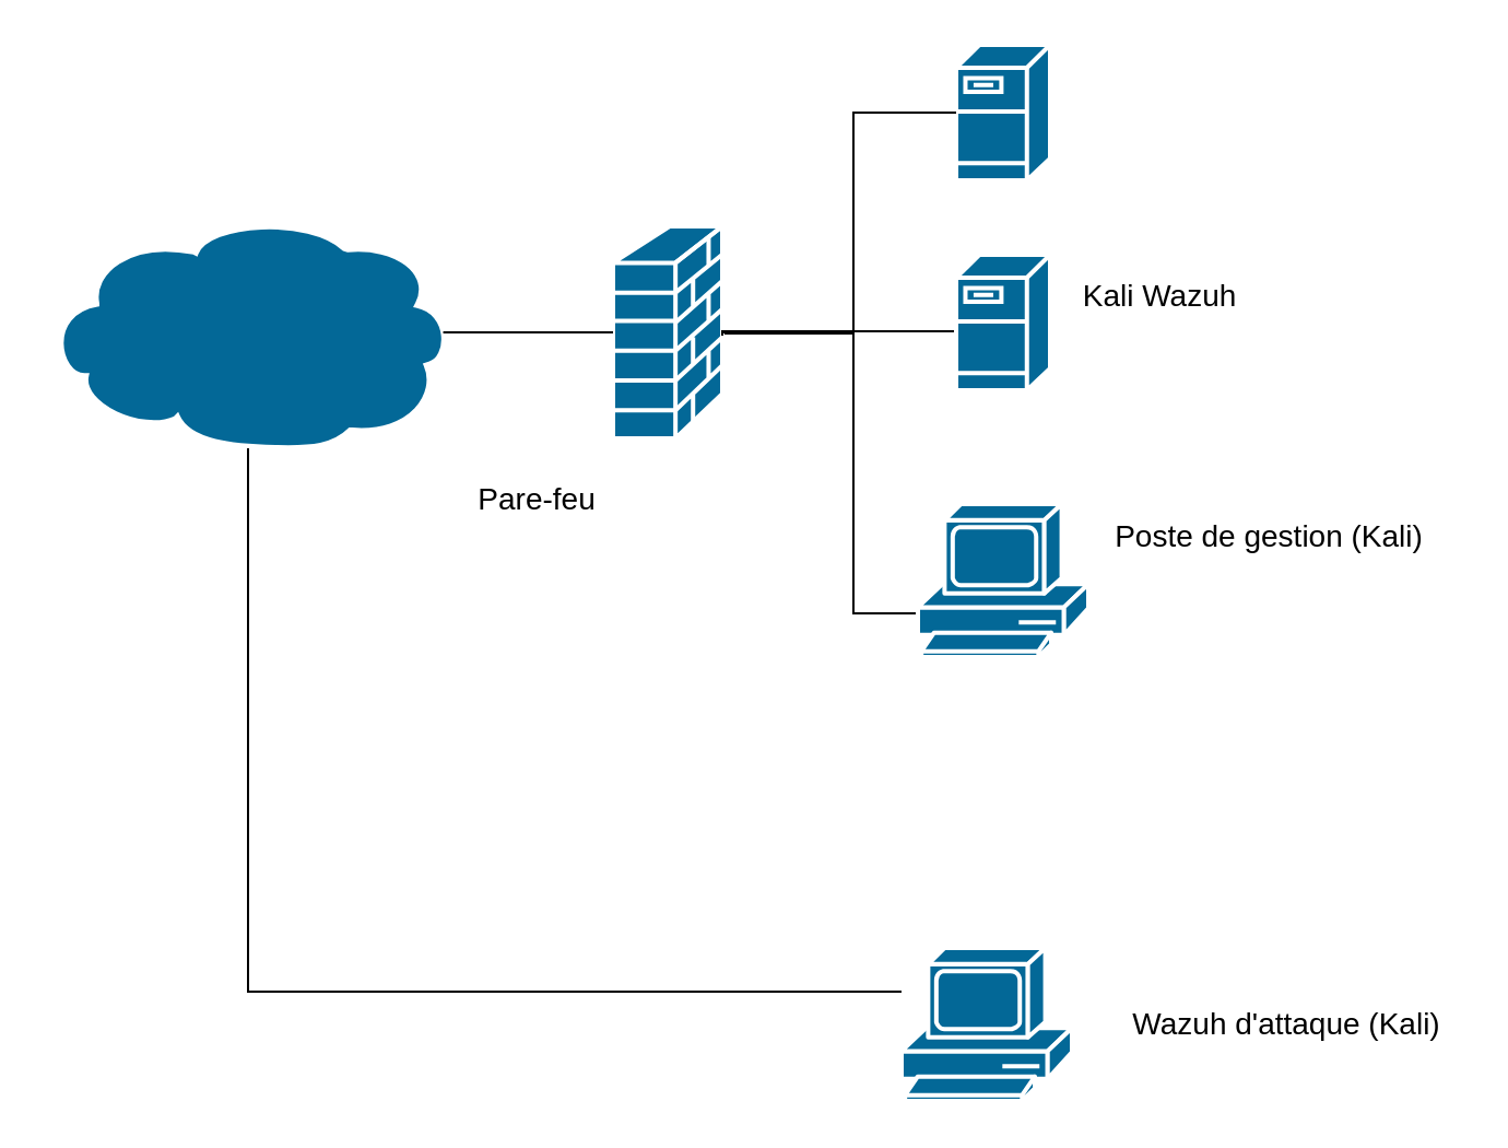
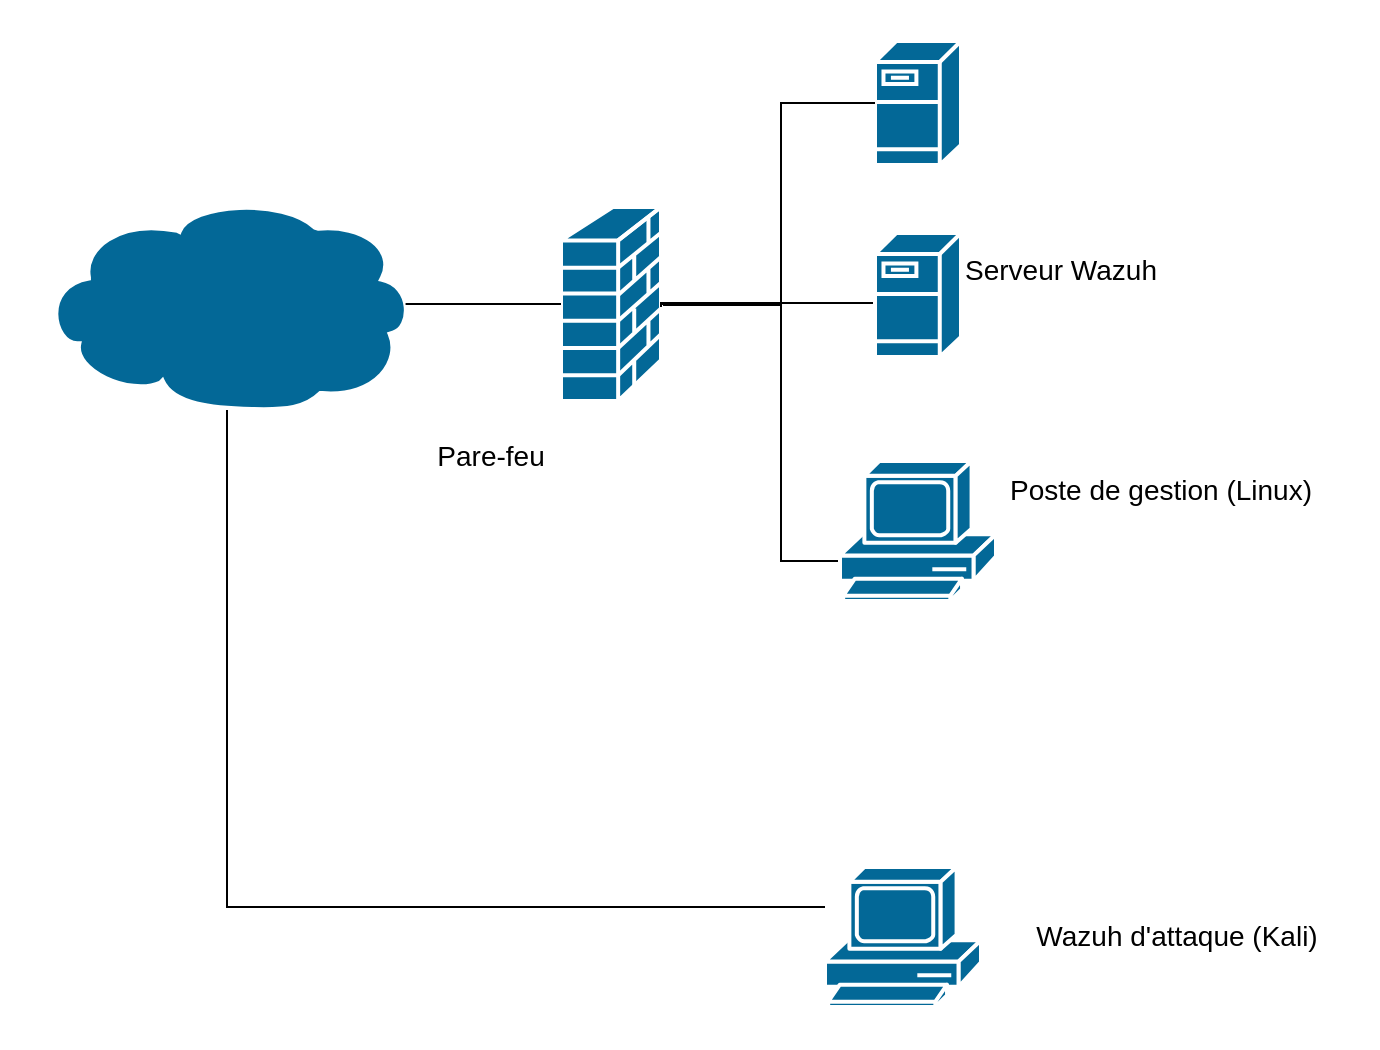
  <mxCell id="0" />
  <mxCell id="1" parent="0" />
  <mxCell id="2" value="" style="edgeStyle=orthogonalEdgeStyle;rounded=0;orthogonalLoop=1;jettySize=auto;html=1;endArrow=none;endFill=0;strokeColor=#000000;" parent="1" target="3" edge="1"><mxGeometry relative="1" as="geometry"><mxPoint x="425" y="280" as="sourcePoint" /><mxPoint x="330" y="153" as="targetPoint" /><Array as="points"><mxPoint x="390" y="280" /><mxPoint x="390" y="152" /></Array></mxGeometry></mxCell>
  <mxCell id="3" value="" style="shape=mxgraph.cisco.security.firewall;sketch=0;html=1;pointerEvents=1;dashed=0;fillColor=#036897;strokeColor=#ffffff;strokeWidth=2;verticalLabelPosition=bottom;verticalAlign=top;align=center;outlineConnect=0;" parent="1" vertex="1"><mxGeometry x="280" y="103" width="50" height="97" as="geometry" /></mxCell>
  <mxCell id="4" value="" style="edgeStyle=orthogonalEdgeStyle;rounded=0;orthogonalLoop=1;jettySize=auto;html=1;endArrow=none;endFill=0;strokeColor=#000000;" parent="1" edge="1"><mxGeometry relative="1" as="geometry"><mxPoint x="437" y="151" as="sourcePoint" /><mxPoint x="330" y="153" as="targetPoint" /><Array as="points"><mxPoint x="330" y="151" /></Array></mxGeometry></mxCell>
  <mxCell id="5" value="" style="shape=mxgraph.cisco.servers.fileserver;sketch=0;html=1;pointerEvents=1;dashed=0;fillColor=#036897;strokeColor=#ffffff;strokeWidth=2;verticalLabelPosition=bottom;verticalAlign=top;align=center;outlineConnect=0;" parent="1" vertex="1"><mxGeometry x="437" y="20" width="43" height="62" as="geometry" /></mxCell>
  <mxCell id="6" value="" style="shape=mxgraph.cisco.servers.fileserver;sketch=0;html=1;pointerEvents=1;dashed=0;fillColor=#036897;strokeColor=#ffffff;strokeWidth=2;verticalLabelPosition=bottom;verticalAlign=top;align=center;outlineConnect=0;" parent="1" vertex="1"><mxGeometry x="437" y="116" width="43" height="62" as="geometry" /></mxCell>
  <mxCell id="7" value="" style="shape=mxgraph.cisco.computers_and_peripherals.pc;sketch=0;html=1;pointerEvents=1;dashed=0;fillColor=#036897;strokeColor=#ffffff;strokeWidth=2;verticalLabelPosition=bottom;verticalAlign=top;align=center;outlineConnect=0;" parent="1" vertex="1"><mxGeometry x="419.5" y="230" width="78" height="70" as="geometry" /></mxCell>
  <mxCell id="8" value="" style="shape=mxgraph.cisco.storage.cloud;sketch=0;html=1;pointerEvents=1;fillColor=#036897;strokeColor=#ffffff;strokeWidth=2;verticalLabelPosition=bottom;verticalAlign=top;align=center;outlineConnect=0;" parent="1" vertex="1"><mxGeometry x="20" y="98.5" width="186" height="106" as="geometry" /></mxCell>
  <mxCell id="9" value="" style="edgeStyle=orthogonalEdgeStyle;rounded=0;orthogonalLoop=1;jettySize=auto;html=1;endArrow=none;endFill=0;strokeColor=#000000;entryX=1;entryY=0.5;entryDx=0;entryDy=0;entryPerimeter=0;" parent="1" source="5" target="3" edge="1"><mxGeometry relative="1" as="geometry"><mxPoint x="330" y="185" as="targetPoint" /><Array as="points"><mxPoint x="390" y="51" /><mxPoint x="390" y="152" /></Array></mxGeometry></mxCell>
  <mxCell id="10" value="" style="edgeStyle=orthogonalEdgeStyle;rounded=0;orthogonalLoop=1;jettySize=auto;html=1;endArrow=none;endFill=0;exitX=0;exitY=0.5;exitDx=0;exitDy=0;exitPerimeter=0;entryX=0.98;entryY=0.5;entryDx=0;entryDy=0;entryPerimeter=0;strokeColor=#000000;" parent="1" source="3" target="8" edge="1"><mxGeometry relative="1" as="geometry"><mxPoint x="265" y="353" as="sourcePoint" /><mxPoint x="220" y="153" as="targetPoint" /><Array as="points"><mxPoint x="230" y="152" /><mxPoint x="230" y="152" /></Array></mxGeometry></mxCell>
  <mxCell id="11" value="&lt;font color=&quot;#000000&quot; style=&quot;font-size: 14px;&quot;&gt;Pare-feu&lt;/font&gt;" style="text;html=1;align=center;verticalAlign=middle;resizable=0;points=[];autosize=1;strokeColor=none;fillColor=none;" parent="1" vertex="1"><mxGeometry x="205" y="213" width="80" height="30" as="geometry" /></mxCell>
- <mxCell id="12" value="&lt;font color=&quot;#000000&quot; style=&quot;font-size: 14px;&quot;&gt;Kali Wazuh&lt;/font&gt;" style="text;html=1;align=center;verticalAlign=middle;resizable=0;points=[];autosize=1;" parent="1" vertex="1"><mxGeometry x="470" y="120" width="120" height="30" as="geometry" /></mxCell>
- <mxCell id="13" value="&lt;font color=&quot;#000000&quot; style=&quot;font-size: 14px;&quot;&gt;Poste de gestion (Kali)&lt;/font&gt;" style="text;html=1;align=center;verticalAlign=middle;resizable=0;points=[];autosize=1;strokeColor=none;fillColor=none;" parent="1" vertex="1"><mxGeometry x="495" y="230" width="170" height="30" as="geometry" /></mxCell>
+ <mxCell id="12" value="&lt;font color=&quot;#000000&quot; style=&quot;font-size: 14px;&quot;&gt;Serveur Wazuh&lt;/font&gt;" style="text;html=1;align=center;verticalAlign=middle;resizable=0;points=[];autosize=1;" parent="1" vertex="1"><mxGeometry x="470" y="120" width="120" height="30" as="geometry" /></mxCell>
+ <mxCell id="13" value="&lt;font color=&quot;#000000&quot; style=&quot;font-size: 14px;&quot;&gt;Poste de gestion (Linux)&lt;/font&gt;" style="text;html=1;align=center;verticalAlign=middle;resizable=0;points=[];autosize=1;strokeColor=none;fillColor=none;" parent="1" vertex="1"><mxGeometry x="495" y="230" width="170" height="30" as="geometry" /></mxCell>
  <mxCell id="14" value="" style="edgeStyle=orthogonalEdgeStyle;rounded=0;orthogonalLoop=1;jettySize=auto;html=1;endArrow=none;endFill=0;strokeColor=#000000;" edge="1" parent="1" target="8" source="15"><mxGeometry relative="1" as="geometry"><mxPoint x="420" y="633" as="sourcePoint" /><mxPoint x="330" y="505" as="targetPoint" /><Array as="points"><mxPoint x="113" y="453" /></Array></mxGeometry></mxCell>
  <mxCell id="15" value="" style="shape=mxgraph.cisco.computers_and_peripherals.pc;sketch=0;html=1;pointerEvents=1;dashed=0;fillColor=#036897;strokeColor=#ffffff;strokeWidth=2;verticalLabelPosition=bottom;verticalAlign=top;align=center;outlineConnect=0;" vertex="1" parent="1"><mxGeometry x="412" y="433" width="78" height="70" as="geometry" /></mxCell>
  <mxCell id="16" value="&lt;font color=&quot;#000000&quot; style=&quot;font-size: 14px;&quot;&gt;Wazuh d'attaque (Kali)&lt;/font&gt;" style="text;html=1;align=center;verticalAlign=middle;resizable=0;points=[];autosize=1;strokeColor=none;fillColor=none;" vertex="1" parent="1"><mxGeometry x="507.5" y="453" width="160" height="30" as="geometry" /></mxCell>
